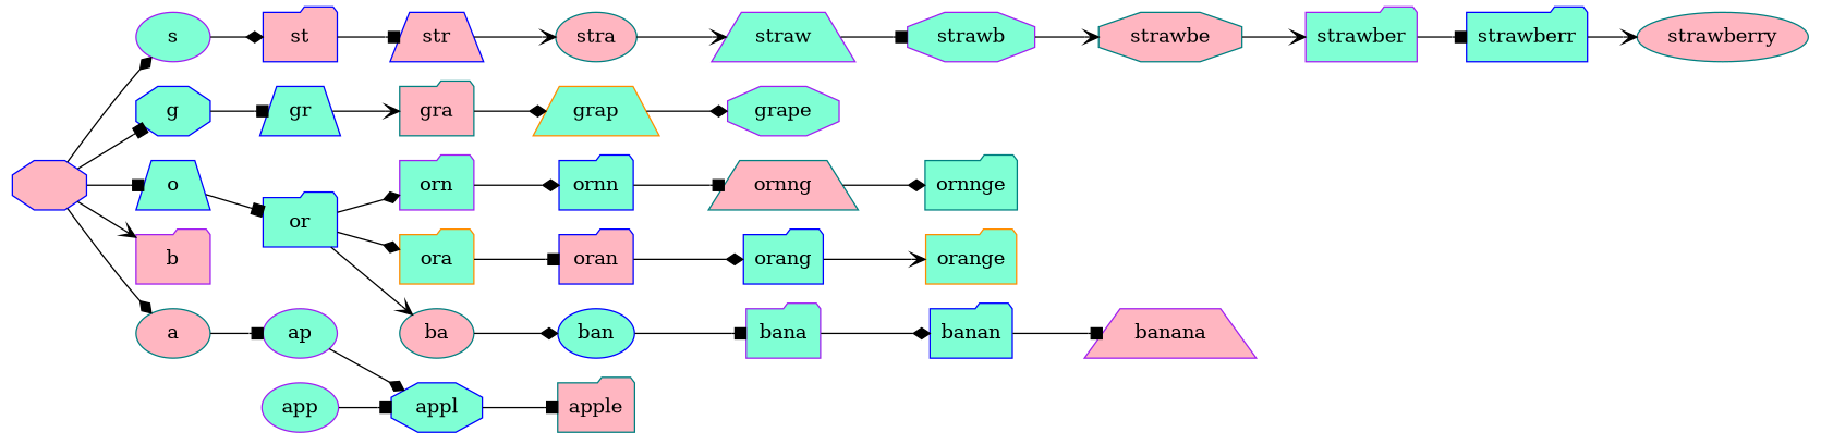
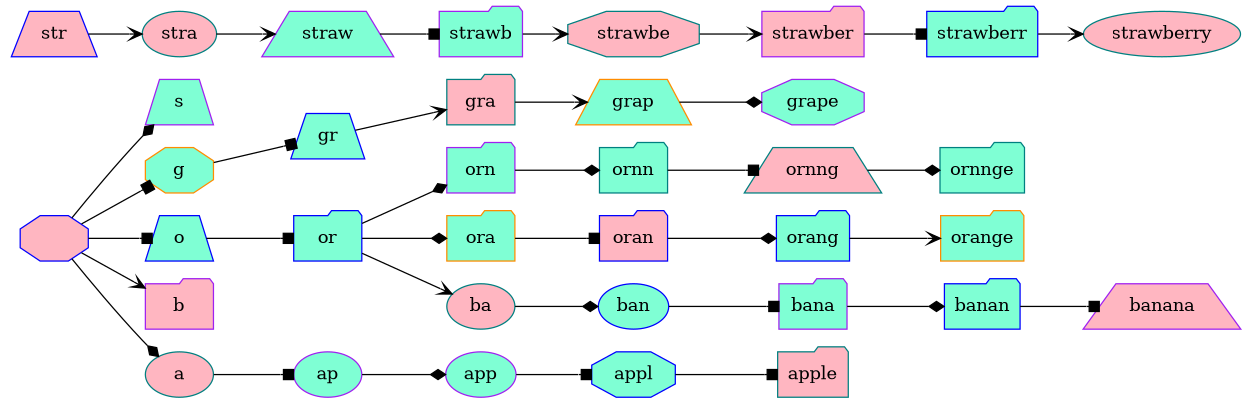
  digraph {
    rankdir=LR
    node [color=blue fillcolor=aquamarine shape=folder style=filled]
    edge [arrowhead=box]
    "" [fillcolor=lightpink shape=octagon]
-   s [color=purple shape=ellipse]
-   g [shape=octagon]
+   s [color=purple shape=trapezium]
+   g [color=darkorange shape=octagon]
    o [shape=trapezium]
    b [color=purple fillcolor=lightpink]
    a [color=teal fillcolor=lightpink shape=ellipse]
-   st [fillcolor=lightpink]
    gr [shape=trapezium]
    or
    ap [color=purple shape=ellipse]
    str [fillcolor=lightpink shape=trapezium]
    stra [color=teal fillcolor=lightpink shape=ellipse]
    straw [color=purple shape=trapezium]
-   strawb [color=purple shape=octagon]
+   strawb [color=purple]
    strawbe [color=teal fillcolor=lightpink shape=octagon]
-   strawber [color=purple]
+   strawber [color=purple fillcolor=lightpink]
    strawberr
    strawberry [color=teal fillcolor=lightpink shape=ellipse]
    gra [color=teal fillcolor=lightpink]
    grap [color=darkorange shape=trapezium]
    grape [color=purple shape=octagon]
    orn [color=purple]
    ora [color=darkorange]
    ba [color=teal fillcolor=lightpink shape=ellipse]
-   ornn
+   ornn [color=teal]
    oran [fillcolor=lightpink]
    ornng [color=teal fillcolor=lightpink shape=trapezium]
    ornnge [color=teal]
    orang
    orange [color=darkorange]
    ban [shape=ellipse]
    bana [color=purple]
    banan
    banana [color=purple fillcolor=lightpink shape=trapezium]
    app [color=purple shape=ellipse]
    appl [shape=octagon]
    apple [color=teal fillcolor=lightpink]
    "" -> s [arrowhead=diamond]
    "" -> g
    "" -> o
    "" -> b [arrowhead=vee]
    "" -> a [arrowhead=diamond]
-   s -> st [arrowhead=diamond]
    g -> gr
    o -> or
    a -> ap
-   st -> str
    gr -> gra [arrowhead=vee]
    or -> orn [arrowhead=diamond]
    or -> ora [arrowhead=diamond]
    or -> ba [arrowhead=vee]
-   ap -> appl [arrowhead=diamond]
+   ap -> app [arrowhead=diamond]
    str -> stra [arrowhead=vee]
    stra -> straw [arrowhead=vee]
    straw -> strawb
    strawb -> strawbe [arrowhead=vee]
    strawbe -> strawber [arrowhead=vee]
    strawber -> strawberr
    strawberr -> strawberry [arrowhead=vee]
-   gra -> grap [arrowhead=diamond]
+   gra -> grap [arrowhead=vee]
    grap -> grape [arrowhead=diamond]
    orn -> ornn [arrowhead=diamond]
    ora -> oran
    ba -> ban [arrowhead=diamond]
    ornn -> ornng
    oran -> orang [arrowhead=diamond]
    ornng -> ornnge [arrowhead=diamond]
    orang -> orange [arrowhead=vee]
    ban -> bana
    bana -> banan [arrowhead=diamond]
    banan -> banana
    app -> appl
    appl -> apple
  }
